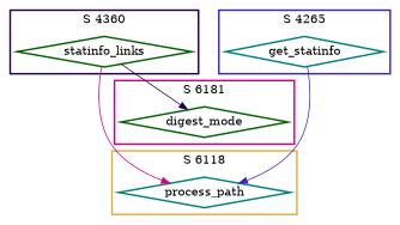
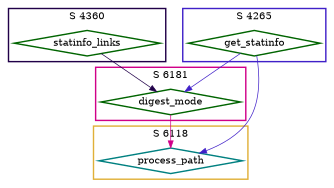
  digraph {
    node [color=darkgreen shape=diamond style=bold]
    edge [color="#4020C8"]
    n1 [label=statinfo_links]
-   n2 [color=teal label=get_statinfo]
+   n2 [label=get_statinfo]
    n3 [label=digest_mode]
    n4 [color=teal label=process_path]
    subgraph cluster_1 {
      color="#200048"
      label="S 4360"
      style=bold
      n1
    }
    subgraph cluster_2 {
      color="#4020C8"
      label="S 4265"
      style=bold
      n2
    }
    subgraph cluster_3 {
      color="#D00088"
      label="S 6181"
      style=bold
      n3
    }
    subgraph cluster_4 {
      color="#E0B038"
      label="S 6118"
      style=bold
      n4
    }
    n1 -> n3 [color="#200048"]
+   n2 -> n3
    n2 -> n4
-   n1 -> n4 [color="#D00088"]
+   n3 -> n4 [color="#D00088"]
  }
